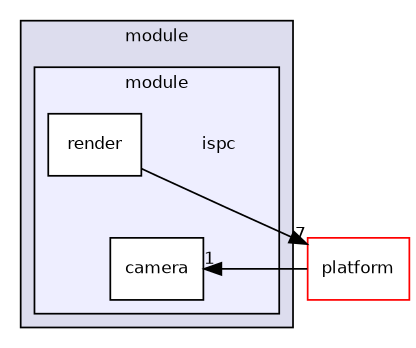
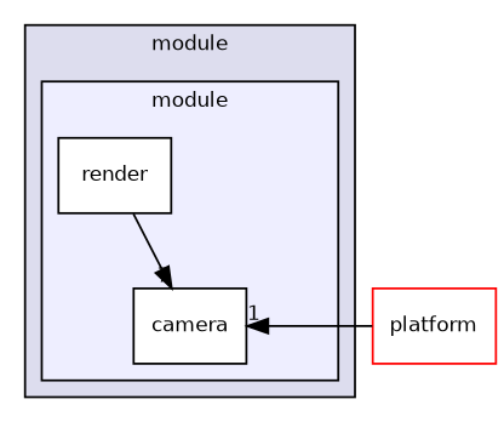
  digraph {
    compound=true
    node [fontname=Helvetica fontsize=10 shape=box fillcolor=white style=filled]
    edge [labeldistance=1.5 labelfontname=Helvetica labelfontsize=10]
-   n1 [label=ispc shape=plaintext fillcolor="" style=""]
    n2 [label=camera]
    n3 [label=render]
    n4 [color=red label=platform]
    subgraph cluster_1 {
      bgcolor="#ddddee"
      fontname=Helvetica
      fontsize=10
      label=module
      pencolor=black
      subgraph cluster_2 {
        bgcolor="#eeeeff"
        fontname=Helvetica
        fontsize=10
        label=module
        pencolor=black
-       n1
        n2
        n3
      }
    }
-   n3 -> n4 [headlabel=7]
+   n3 -> n2 [headlabel=7]
    n4 -> n2 [headlabel=1]
  }
